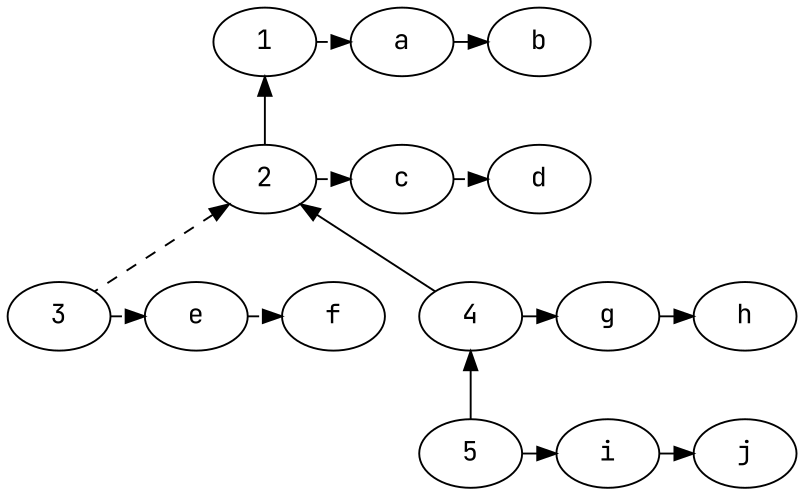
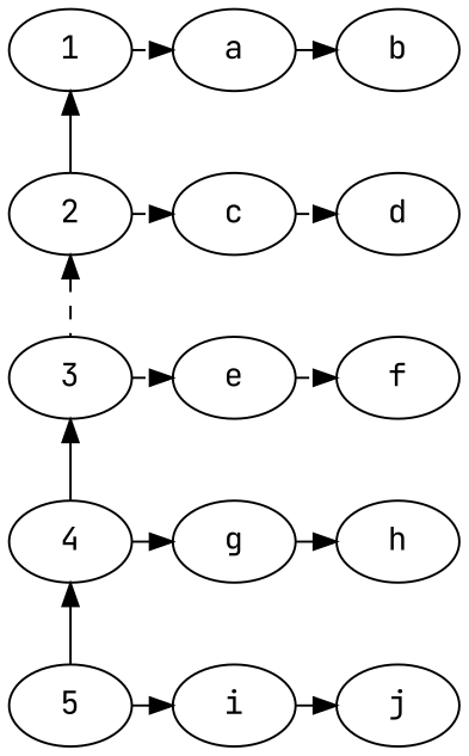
  digraph {
    fontname="JetBrains Mono"
    node [fontname="JetBrains Mono"]
    edge [fontname="JetBrains Mono" style=solid]
    1
    a
    b
    2
    c
    d
    3
    e
    f
    4
    g
    h
    5
    i
    j
    subgraph sub_1 {
      rank=same
      1
      a
      b
    }
    subgraph sub_2 {
      rank=same
      2
      c
      d
    }
    subgraph sub_3 {
      rank=same
      3
      e
      f
    }
    subgraph sub_4 {
      rank=same
      4
      g
      h
    }
    subgraph sub_5 {
      rank=same
      5
      i
      j
    }
    1 -> a [style=dashed]
    1 -> 2 [dir=back]
    a -> b
    2 -> c [style=dashed]
    2 -> 3 [dir=back style=dashed]
    c -> d [style=dashed]
    3 -> e [style=dashed]
-   2 -> 4 [dir=back]
+   3 -> 4 [dir=back]
    e -> f [style=dashed]
    4 -> g
    4 -> 5 [dir=back]
    g -> h
    5 -> i
    i -> j
  }
